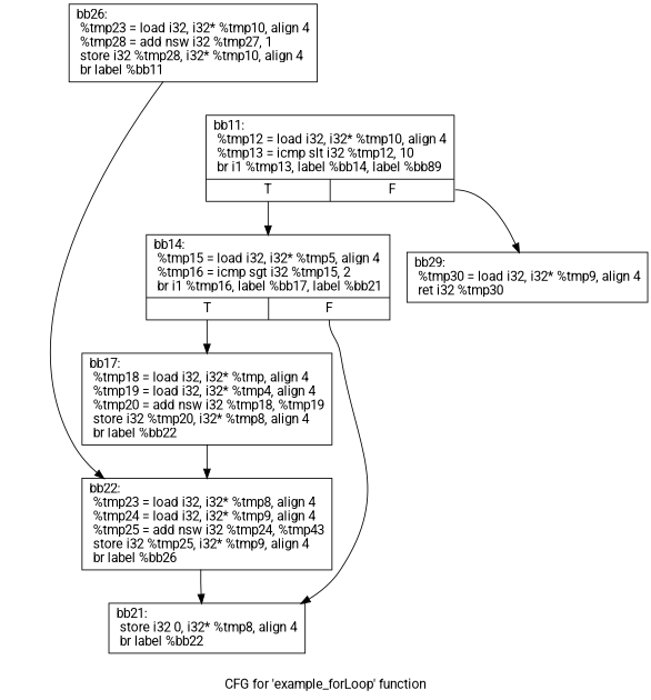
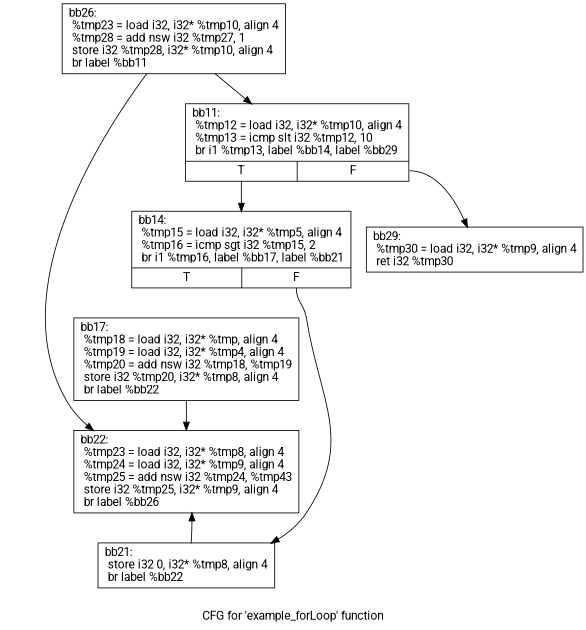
  digraph {
    fontname=Roboto
    label="CFG for 'example_forLoop' function"
    node [fontname=Roboto shape=record]
    edge [fontname=Roboto]
-   n1 [label="{bb11:                                             \l  %tmp12 = load i32, i32* %tmp10, align 4\l  %tmp13 = icmp slt i32 %tmp12, 10\l  br i1 %tmp13, label %bb14, label %bb89\l|{<s0>T|<s1>F}}"]
+   n1 [label="{bb11:                                             \l  %tmp12 = load i32, i32* %tmp10, align 4\l  %tmp13 = icmp slt i32 %tmp12, 10\l  br i1 %tmp13, label %bb14, label %bb29\l|{<s0>T|<s1>F}}"]
    n2 [label="{bb14:                                             \l  %tmp15 = load i32, i32* %tmp5, align 4\l  %tmp16 = icmp sgt i32 %tmp15, 2\l  br i1 %tmp16, label %bb17, label %bb21\l|{<s0>T|<s1>F}}"]
    n3 [label="{bb29:                                             \l  %tmp30 = load i32, i32* %tmp9, align 4\l  ret i32 %tmp30\l}"]
    n4 [label="{bb17:                                             \l  %tmp18 = load i32, i32* %tmp, align 4\l  %tmp19 = load i32, i32* %tmp4, align 4\l  %tmp20 = add nsw i32 %tmp18, %tmp19\l  store i32 %tmp20, i32* %tmp8, align 4\l  br label %bb22\l}"]
    n5 [label="{bb21:                                             \l  store i32 0, i32* %tmp8, align 4\l  br label %bb22\l}"]
    n6 [label="{bb22:                                             \l  %tmp23 = load i32, i32* %tmp8, align 4\l  %tmp24 = load i32, i32* %tmp9, align 4\l  %tmp25 = add nsw i32 %tmp24, %tmp43\l  store i32 %tmp25, i32* %tmp9, align 4\l  br label %bb26\l}"]
    n7 [label="{bb26:                                             \l  %tmp23 = load i32, i32* %tmp10, align 4\l  %tmp28 = add nsw i32 %tmp27, 1\l  store i32 %tmp28, i32* %tmp10, align 4\l  br label %bb11\l}"]
    n1 -> n2 [tailport=s0]
    n1 -> n3 [tailport=s1]
-   n2 -> n4 [tailport=s0]
    n2 -> n5 [tailport=s1]
    n4 -> n6
-   n6 -> n5
+   n5 -> n6
+   n7 -> n1
    n7 -> n6
  }
